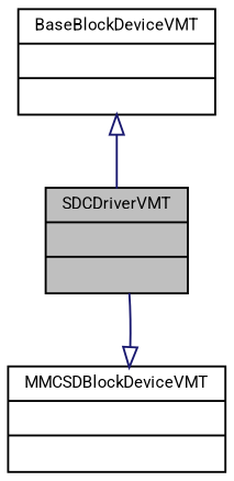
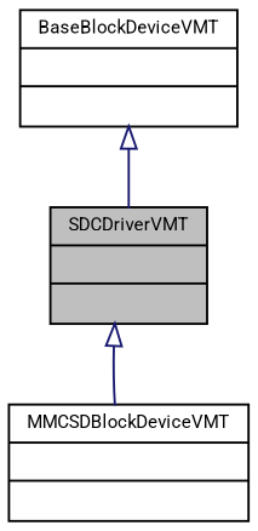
  digraph {
    fontname=Roboto
    node [color=black fontname=Roboto fontsize=8 shape=record]
    edge [arrowtail=onormal color=midnightblue dir=back fontname=Roboto fontsize=8 labelfontname=Helvetica labelfontsize=8 style=solid]
    n1 [fillcolor=grey75 fontcolor=black height=0.2 label="{SDCDriverVMT\n||}" style=filled width=0.4]
    n2 [height=0.2 label="{MMCSDBlockDeviceVMT\n||}" width=0.4]
    n3 [height=0.2 label="{BaseBlockDeviceVMT\n||}" width=0.4]
-   n2 -> n1
+   n1 -> n2
    n3 -> n1
  }
